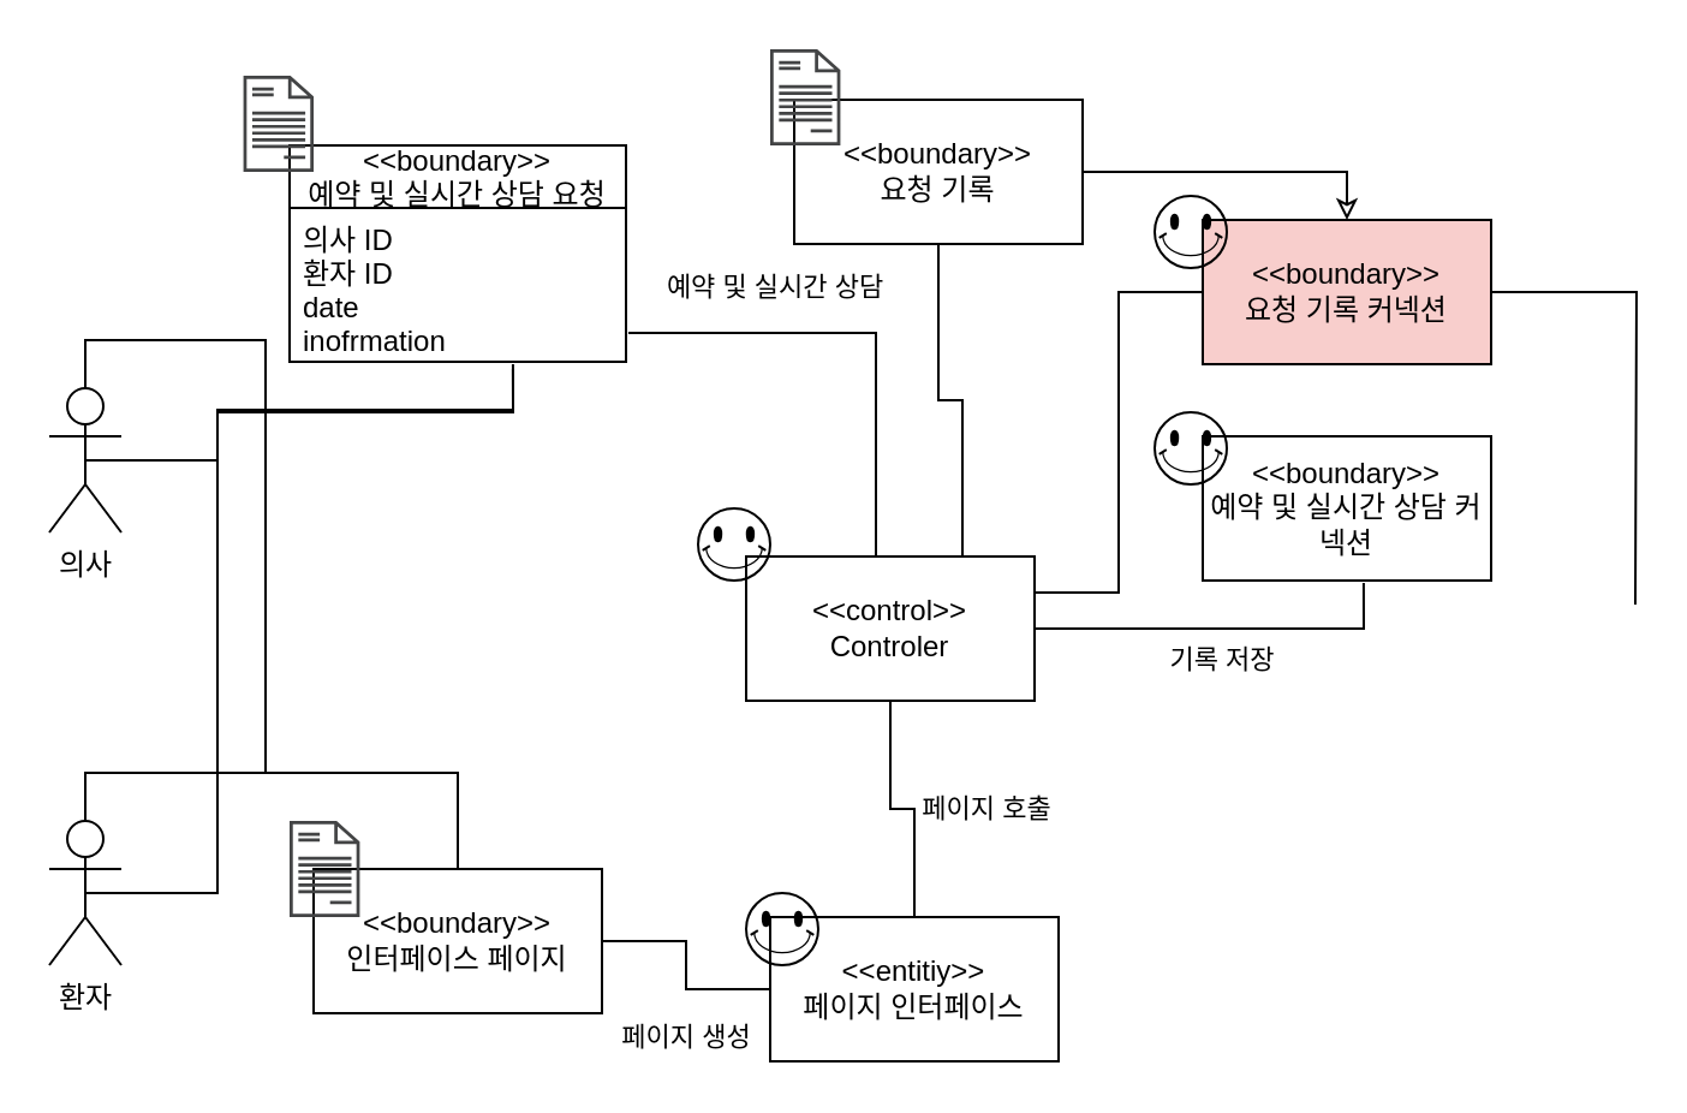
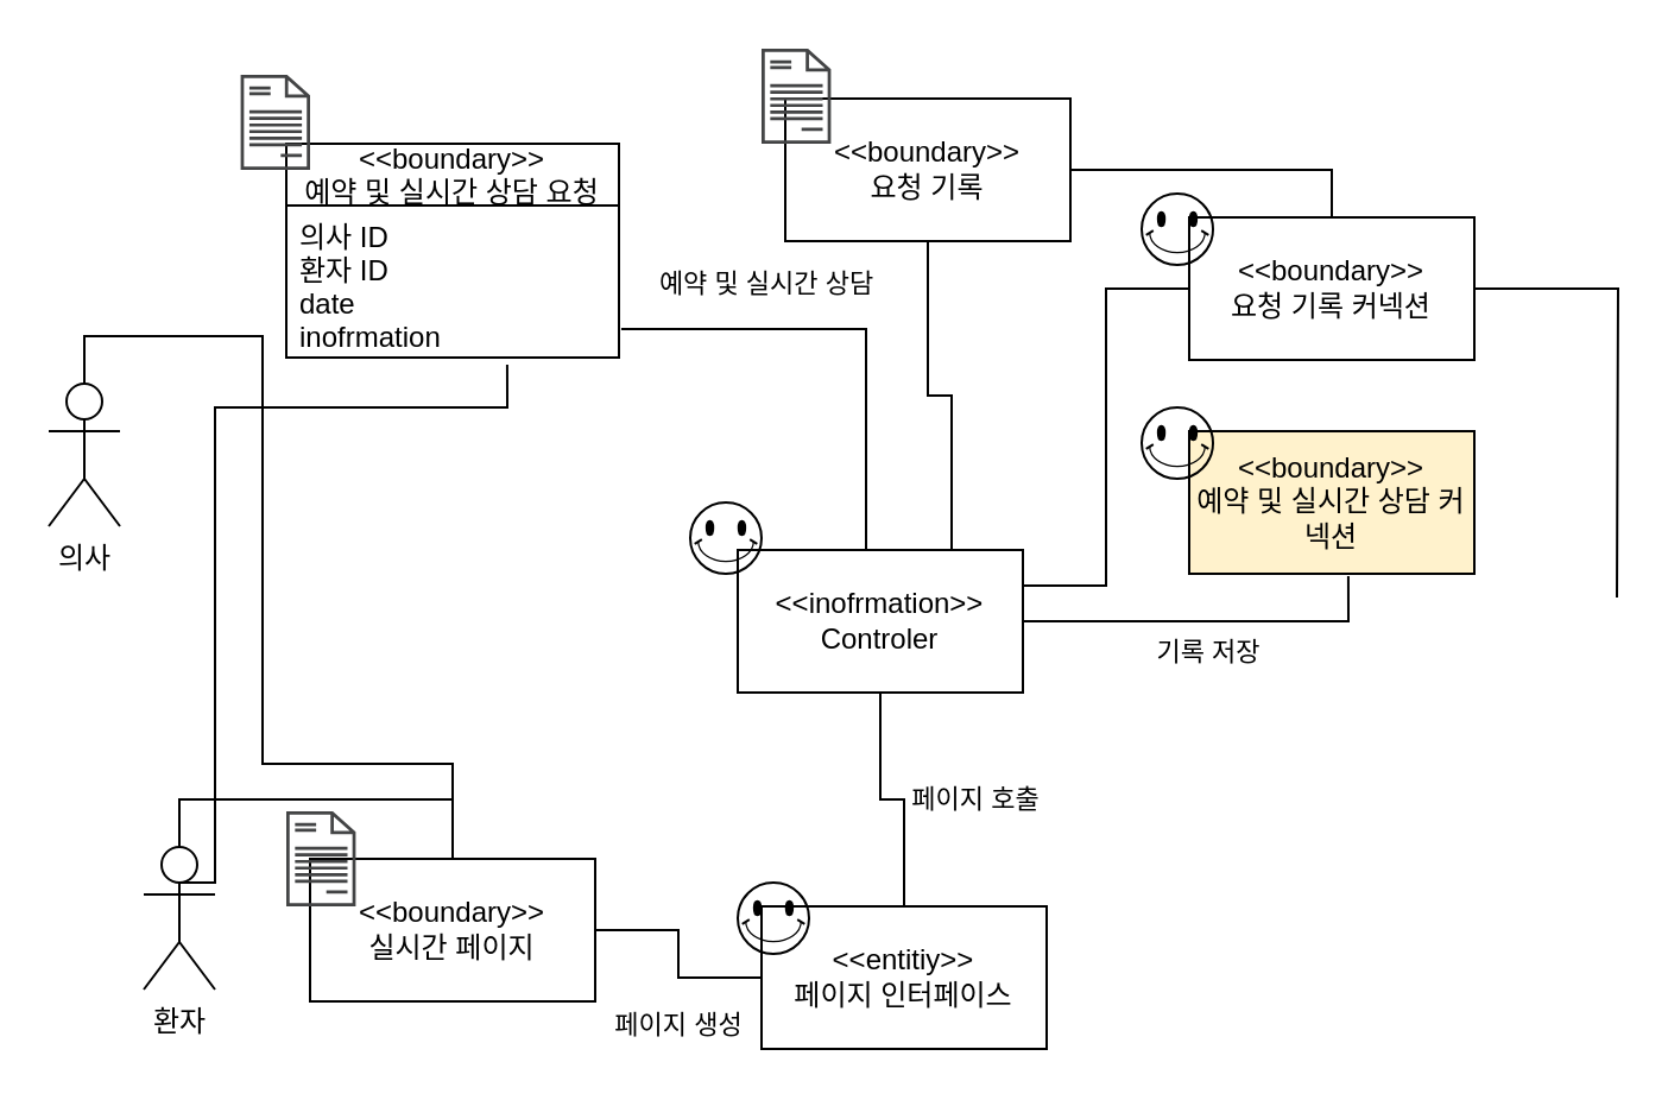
  <mxCell id="0" />
  <mxCell id="1" parent="0" />
  <mxCell id="2" value="기록 저장" style="edgeStyle=orthogonalEdgeStyle;rounded=0;orthogonalLoop=1;jettySize=auto;html=1;exitX=1;exitY=0.5;exitDx=0;exitDy=0;entryX=0.558;entryY=1.017;entryDx=0;entryDy=0;entryPerimeter=0;shadow=0;endArrow=none;endFill=0;verticalAlign=top;" parent="1" source="5" target="14" edge="1"><mxGeometry relative="1" as="geometry" /></mxCell>
  <mxCell id="3" style="edgeStyle=orthogonalEdgeStyle;rounded=0;orthogonalLoop=1;jettySize=auto;html=1;exitX=1;exitY=0.25;exitDx=0;exitDy=0;entryX=0;entryY=0.5;entryDx=0;entryDy=0;shadow=0;endArrow=none;endFill=0;" parent="1" source="5" target="6" edge="1"><mxGeometry relative="1" as="geometry" /></mxCell>
  <mxCell id="4" style="edgeStyle=orthogonalEdgeStyle;rounded=0;orthogonalLoop=1;jettySize=auto;html=1;exitX=0.75;exitY=0;exitDx=0;exitDy=0;shadow=0;endArrow=none;endFill=0;" parent="1" source="5" target="20" edge="1"><mxGeometry relative="1" as="geometry" /></mxCell>
- <mxCell id="5" value="&amp;lt;&amp;lt;control&amp;gt;&amp;gt;&lt;br&gt;Controler" style="rounded=0;whiteSpace=wrap;html=1;" parent="1" vertex="1"><mxGeometry x="310" y="231" width="120" height="60" as="geometry" /></mxCell>
- <mxCell id="6" value="&amp;lt;&amp;lt;boundary&amp;gt;&amp;gt;&lt;br&gt;요청 기록 커넥션" style="rounded=0;whiteSpace=wrap;html=1;fillColor=#f8cecc;" parent="1" vertex="1"><mxGeometry x="500" y="91" width="120" height="60" as="geometry" /></mxCell>
+ <mxCell id="5" value="&amp;lt;&amp;lt;inofrmation&amp;gt;&amp;gt;&lt;br&gt;Controler" style="rounded=0;whiteSpace=wrap;html=1;" parent="1" vertex="1"><mxGeometry x="310" y="231" width="120" height="60" as="geometry" /></mxCell>
+ <mxCell id="6" value="&amp;lt;&amp;lt;boundary&amp;gt;&amp;gt;&lt;br&gt;요청 기록 커넥션" style="rounded=0;whiteSpace=wrap;html=1;" parent="1" vertex="1"><mxGeometry x="500" y="91" width="120" height="60" as="geometry" /></mxCell>
  <mxCell id="7" style="edgeStyle=orthogonalEdgeStyle;rounded=0;orthogonalLoop=1;jettySize=auto;html=1;exitX=0.5;exitY=0;exitDx=0;exitDy=0;exitPerimeter=0;shadow=0;endArrow=none;endFill=0;" parent="1" source="9" edge="1"><mxGeometry relative="1" as="geometry"><mxPoint x="190" y="361" as="targetPoint" /><Array as="points"><mxPoint x="35" y="141" /><mxPoint x="110" y="141" /><mxPoint x="110" y="321" /><mxPoint x="190" y="321" /></Array></mxGeometry></mxCell>
- <mxCell id="8" style="edgeStyle=orthogonalEdgeStyle;rounded=0;orthogonalLoop=1;jettySize=auto;html=1;exitX=0.5;exitY=0.5;exitDx=0;exitDy=0;exitPerimeter=0;entryX=0.664;entryY=1.016;entryDx=0;entryDy=0;entryPerimeter=0;shadow=0;endArrow=none;endFill=0;" parent="1" source="9" target="27" edge="1"><mxGeometry relative="1" as="geometry"><Array as="points"><mxPoint x="90" y="191" /><mxPoint x="90" y="170" /><mxPoint x="213" y="170" /></Array></mxGeometry></mxCell>
  <mxCell id="9" value="의사" style="shape=umlActor;verticalLabelPosition=bottom;verticalAlign=top;html=1;outlineConnect=0;" parent="1" vertex="1"><mxGeometry x="20" y="161" width="30" height="60" as="geometry" /></mxCell>
  <mxCell id="10" style="edgeStyle=orthogonalEdgeStyle;rounded=0;orthogonalLoop=1;jettySize=auto;html=1;exitX=0.5;exitY=0.5;exitDx=0;exitDy=0;exitPerimeter=0;entryX=0.664;entryY=1.047;entryDx=0;entryDy=0;entryPerimeter=0;shadow=0;endArrow=none;endFill=0;" parent="1" source="11" target="27" edge="1"><mxGeometry relative="1" as="geometry"><Array as="points"><mxPoint x="90" y="371" /><mxPoint x="90" y="171" /><mxPoint x="213" y="171" /></Array></mxGeometry></mxCell>
- <mxCell id="11" value="환자" style="shape=umlActor;verticalLabelPosition=bottom;verticalAlign=top;html=1;outlineConnect=0;" parent="1" vertex="1"><mxGeometry x="20" y="341" width="30" height="60" as="geometry" /></mxCell>
+ <mxCell id="11" value="환자" style="shape=umlActor;verticalLabelPosition=bottom;verticalAlign=top;html=1;outlineConnect=0;" parent="1" vertex="1"><mxGeometry x="60" y="356" width="30" height="60" as="geometry" /></mxCell>
  <mxCell id="12" value="페이지 호출" style="edgeStyle=orthogonalEdgeStyle;rounded=0;orthogonalLoop=1;jettySize=auto;html=1;exitX=0.5;exitY=0;exitDx=0;exitDy=0;entryX=0.5;entryY=1;entryDx=0;entryDy=0;shadow=0;endArrow=none;endFill=0;verticalAlign=middle;" parent="1" source="13" target="5" edge="1"><mxGeometry x="-0.1" y="-30" relative="1" as="geometry"><mxPoint x="30" y="30" as="offset" /></mxGeometry></mxCell>
  <mxCell id="13" value="&amp;lt;&amp;lt;entitiy&amp;gt;&amp;gt;&lt;br&gt;페이지 인터페이스" style="rounded=0;whiteSpace=wrap;html=1;" parent="1" vertex="1"><mxGeometry x="320" y="381" width="120" height="60" as="geometry" /></mxCell>
- <mxCell id="14" value="&amp;lt;&amp;lt;boundary&amp;gt;&amp;gt;&lt;br&gt;예약 및 실시간 상담 커넥션" style="rounded=0;whiteSpace=wrap;html=1;" parent="1" vertex="1"><mxGeometry x="500" y="181" width="120" height="60" as="geometry" /></mxCell>
+ <mxCell id="14" value="&amp;lt;&amp;lt;boundary&amp;gt;&amp;gt;&lt;br&gt;예약 및 실시간 상담 커넥션" style="rounded=0;whiteSpace=wrap;html=1;fillColor=#fff2cc;" parent="1" vertex="1"><mxGeometry x="500" y="181" width="120" height="60" as="geometry" /></mxCell>
  <mxCell id="15" value="페이지 생성" style="edgeStyle=orthogonalEdgeStyle;rounded=0;orthogonalLoop=1;jettySize=auto;html=1;exitX=1;exitY=0.5;exitDx=0;exitDy=0;shadow=0;endArrow=none;endFill=0;" parent="1" source="17" target="13" edge="1"><mxGeometry x="0.222" y="-20" relative="1" as="geometry"><mxPoint as="offset" /></mxGeometry></mxCell>
  <mxCell id="16" style="edgeStyle=orthogonalEdgeStyle;rounded=0;orthogonalLoop=1;jettySize=auto;html=1;exitX=0.5;exitY=0;exitDx=0;exitDy=0;entryX=0.5;entryY=0;entryDx=0;entryDy=0;entryPerimeter=0;shadow=0;endArrow=none;endFill=0;" parent="1" source="17" target="11" edge="1"><mxGeometry relative="1" as="geometry" /></mxCell>
- <mxCell id="17" value="&amp;lt;&amp;lt;boundary&amp;gt;&amp;gt;&lt;br&gt;인터페이스 페이지" style="rounded=0;whiteSpace=wrap;html=1;" parent="1" vertex="1"><mxGeometry x="130" y="361" width="120" height="60" as="geometry" /></mxCell>
+ <mxCell id="17" value="&amp;lt;&amp;lt;boundary&amp;gt;&amp;gt;&lt;br&gt;실시간 페이지" style="rounded=0;whiteSpace=wrap;html=1;" parent="1" vertex="1"><mxGeometry x="130" y="361" width="120" height="60" as="geometry" /></mxCell>
  <mxCell id="18" value="예약 및 실시간 상담" style="edgeStyle=orthogonalEdgeStyle;rounded=0;orthogonalLoop=1;jettySize=auto;html=1;exitX=1.007;exitY=0.813;exitDx=0;exitDy=0;entryX=0.45;entryY=0;entryDx=0;entryDy=0;entryPerimeter=0;shadow=0;endArrow=none;endFill=0;verticalAlign=bottom;exitPerimeter=0;" parent="1" source="27" target="5" edge="1"><mxGeometry x="-0.381" y="10" relative="1" as="geometry"><mxPoint x="258.04" y="135.984" as="sourcePoint" /><mxPoint as="offset" /></mxGeometry></mxCell>
- <mxCell id="19" style="edgeStyle=orthogonalEdgeStyle;rounded=0;orthogonalLoop=1;jettySize=auto;html=1;exitX=1;exitY=0.5;exitDx=0;exitDy=0;entryX=0.5;entryY=0;entryDx=0;entryDy=0;shadow=0;endArrow=classic;endFill=0;" parent="1" source="20" target="6" edge="1"><mxGeometry relative="1" as="geometry" /></mxCell>
+ <mxCell id="19" style="edgeStyle=orthogonalEdgeStyle;rounded=0;orthogonalLoop=1;jettySize=auto;html=1;exitX=1;exitY=0.5;exitDx=0;exitDy=0;entryX=0.5;entryY=0;entryDx=0;entryDy=0;shadow=0;endArrow=none;endFill=0;" parent="1" source="20" target="6" edge="1"><mxGeometry relative="1" as="geometry" /></mxCell>
  <mxCell id="20" value="&amp;lt;&amp;lt;boundary&amp;gt;&amp;gt;&lt;br&gt;요청 기록" style="rounded=0;whiteSpace=wrap;html=1;" parent="1" vertex="1"><mxGeometry x="330" y="41" width="120" height="60" as="geometry" /></mxCell>
  <mxCell id="21" style="edgeStyle=orthogonalEdgeStyle;rounded=0;orthogonalLoop=1;jettySize=auto;html=1;exitX=1;exitY=0.5;exitDx=0;exitDy=0;shadow=0;endArrow=none;endFill=0;" parent="1" source="6" edge="1"><mxGeometry relative="1" as="geometry"><mxPoint x="680" y="251" as="targetPoint" /></mxGeometry></mxCell>
  <mxCell id="22" value="" style="verticalLabelPosition=bottom;verticalAlign=top;html=1;shape=mxgraph.basic.smiley;fillColor=none;" parent="1" vertex="1"><mxGeometry x="290" y="211" width="30" height="30" as="geometry" /></mxCell>
  <mxCell id="23" value="" style="verticalLabelPosition=bottom;verticalAlign=top;html=1;shape=mxgraph.basic.smiley;fillColor=none;" parent="1" vertex="1"><mxGeometry x="480" y="81" width="30" height="30" as="geometry" /></mxCell>
  <mxCell id="24" value="" style="verticalLabelPosition=bottom;verticalAlign=top;html=1;shape=mxgraph.basic.smiley;fillColor=none;" parent="1" vertex="1"><mxGeometry x="480" y="171" width="30" height="30" as="geometry" /></mxCell>
  <mxCell id="25" value="" style="verticalLabelPosition=bottom;verticalAlign=top;html=1;shape=mxgraph.basic.smiley;fillColor=none;" parent="1" vertex="1"><mxGeometry x="310" y="371" width="30" height="30" as="geometry" /></mxCell>
  <mxCell id="26" value="&lt;&lt;boundary&gt;&gt;&#10;예약 및 실시간 상담 요청" style="swimlane;fontStyle=0;childLayout=stackLayout;horizontal=1;startSize=26;fillColor=none;horizontalStack=0;resizeParent=1;resizeParentMax=0;resizeLast=0;collapsible=1;marginBottom=0;" parent="1" vertex="1"><mxGeometry x="120" y="60" width="140" height="90" as="geometry"><mxRectangle x="570" y="450" width="50" height="26" as="alternateBounds" /></mxGeometry></mxCell>
  <mxCell id="27" value="의사 ID&#10;환자 ID&#10;date&#10;inofrmation&#10;" style="text;strokeColor=none;fillColor=none;align=left;verticalAlign=top;spacingLeft=4;spacingRight=4;overflow=hidden;rotatable=0;points=[[0,0.5],[1,0.5]];portConstraint=eastwest;" parent="26" vertex="1"><mxGeometry y="26" width="140" height="64" as="geometry" /></mxCell>
  <mxCell id="28" value="" style="pointerEvents=1;shadow=0;dashed=0;html=1;strokeColor=none;fillColor=#434445;aspect=fixed;labelPosition=center;verticalLabelPosition=bottom;verticalAlign=top;align=center;outlineConnect=0;shape=mxgraph.vvd.document;" vertex="1" parent="1"><mxGeometry x="120" y="341" width="29.2" height="40" as="geometry" /></mxCell>
  <mxCell id="29" value="" style="pointerEvents=1;shadow=0;dashed=0;html=1;strokeColor=none;fillColor=#434445;aspect=fixed;labelPosition=center;verticalLabelPosition=bottom;verticalAlign=top;align=center;outlineConnect=0;shape=mxgraph.vvd.document;" vertex="1" parent="1"><mxGeometry x="100.8" y="31" width="29.2" height="40" as="geometry" /></mxCell>
  <mxCell id="30" value="" style="pointerEvents=1;shadow=0;dashed=0;html=1;strokeColor=none;fillColor=#434445;aspect=fixed;labelPosition=center;verticalLabelPosition=bottom;verticalAlign=top;align=center;outlineConnect=0;shape=mxgraph.vvd.document;" vertex="1" parent="1"><mxGeometry x="320" y="20" width="29.2" height="40" as="geometry" /></mxCell>
